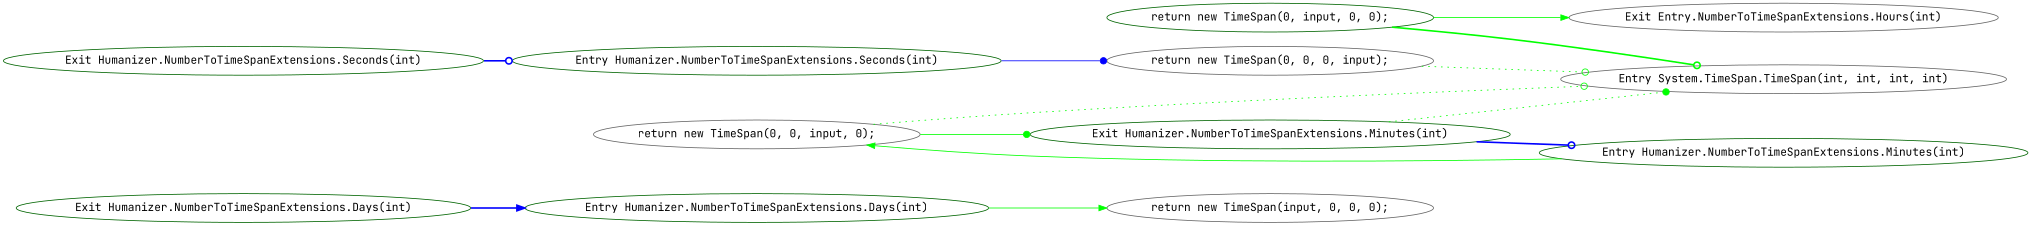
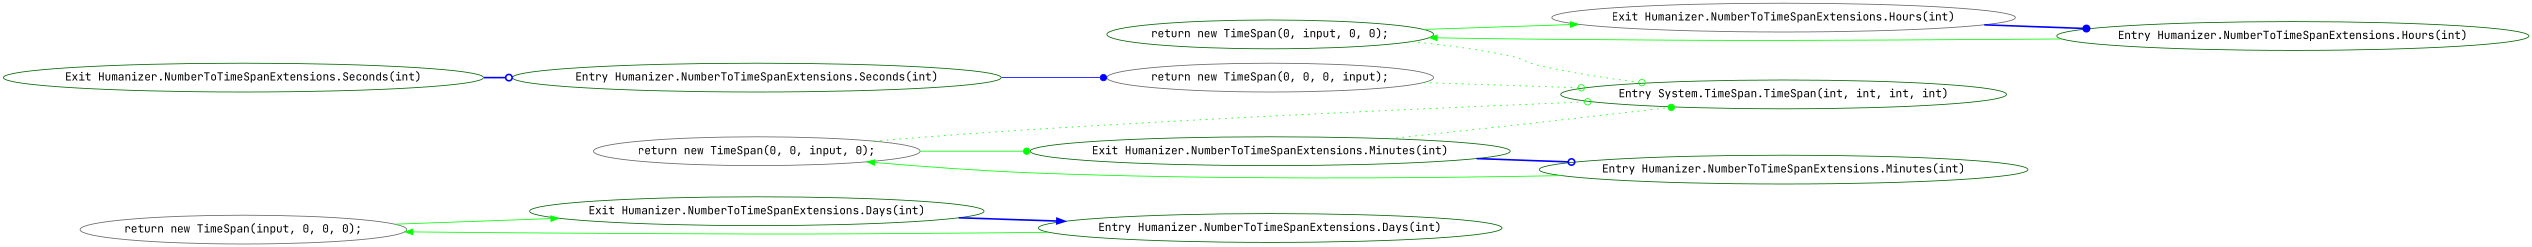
  digraph {
    fontname="JetBrains Mono"
    rankdir=LR
    node [cluster="Humanizer.NumberToTimeSpanExtensions.Days(int)" color=darkgreen fontname="JetBrains Mono" span="10-10"]
    edge [arrowhead=normal color=green fontname="JetBrains Mono" style=solid]
    n1 [color=gray40 community=0 label="return new TimeSpan(input, 0, 0, 0);" span="12-12"]
    n2 [label="Exit Humanizer.NumberToTimeSpanExtensions.Days(int)"]
    n3 [label="Entry Humanizer.NumberToTimeSpanExtensions.Days(int)"]
-   n4 [cluster="System.TimeSpan.TimeSpan(int, int, int, int)" color=gray40 label="Entry System.TimeSpan.TimeSpan(int, int, int, int)" span="0-0"]
+   n4 [cluster="System.TimeSpan.TimeSpan(int, int, int, int)" label="Entry System.TimeSpan.TimeSpan(int, int, int, int)" span="0-0"]
    n5 [cluster="Humanizer.NumberToTimeSpanExtensions.Hours(int)" community=0 label="return new TimeSpan(0, input, 0, 0);" span="22-22"]
-   n6 [cluster="Humanizer.NumberToTimeSpanExtensions.Hours(int)" color=gray40 label="Exit Entry.NumberToTimeSpanExtensions.Hours(int)" span="20-20"]
+   n6 [cluster="Humanizer.NumberToTimeSpanExtensions.Hours(int)" color=gray40 label="Exit Humanizer.NumberToTimeSpanExtensions.Hours(int)" span="20-20"]
+   n7 [cluster="Humanizer.NumberToTimeSpanExtensions.Hours(int)" label="Entry Humanizer.NumberToTimeSpanExtensions.Hours(int)" span="20-20"]
    n8 [cluster="Humanizer.NumberToTimeSpanExtensions.Minutes(int)" color=gray40 community=0 label="return new TimeSpan(0, 0, input, 0);" span="32-32"]
    n9 [cluster="Humanizer.NumberToTimeSpanExtensions.Minutes(int)" label="Exit Humanizer.NumberToTimeSpanExtensions.Minutes(int)" span="30-30"]
    n10 [cluster="Humanizer.NumberToTimeSpanExtensions.Minutes(int)" label="Entry Humanizer.NumberToTimeSpanExtensions.Minutes(int)" span="30-30"]
    n11 [cluster="Humanizer.NumberToTimeSpanExtensions.Seconds(int)" color=gray40 community=0 label="return new TimeSpan(0, 0, 0, input);" span="42-42"]
    n12 [cluster="Humanizer.NumberToTimeSpanExtensions.Seconds(int)" label="Exit Humanizer.NumberToTimeSpanExtensions.Seconds(int)" span="40-40"]
    n13 [cluster="Humanizer.NumberToTimeSpanExtensions.Seconds(int)" label="Entry Humanizer.NumberToTimeSpanExtensions.Seconds(int)" span="40-40"]
+   n1 -> n2
    n2 -> n3 [color=blue style=bold]
    n3 -> n1
-   n5 -> n4 [arrowhead=odot style=bold]
+   n5 -> n4 [arrowhead=odot style=dotted]
    n5 -> n6
+   n6 -> n7 [arrowhead=dot color=blue style=bold]
+   n7 -> n5
    n8 -> n4 [arrowhead=odot style=dotted]
    n8 -> n9 [arrowhead=dot]
    n9 -> n4 [arrowhead=dot style=dotted]
    n9 -> n10 [arrowhead=odot color=blue style=bold]
    n10 -> n8
    n11 -> n4 [arrowhead=odot style=dotted]
    n12 -> n13 [arrowhead=odot color=blue style=bold]
    n13 -> n11 [arrowhead=dot color=blue]
  }
